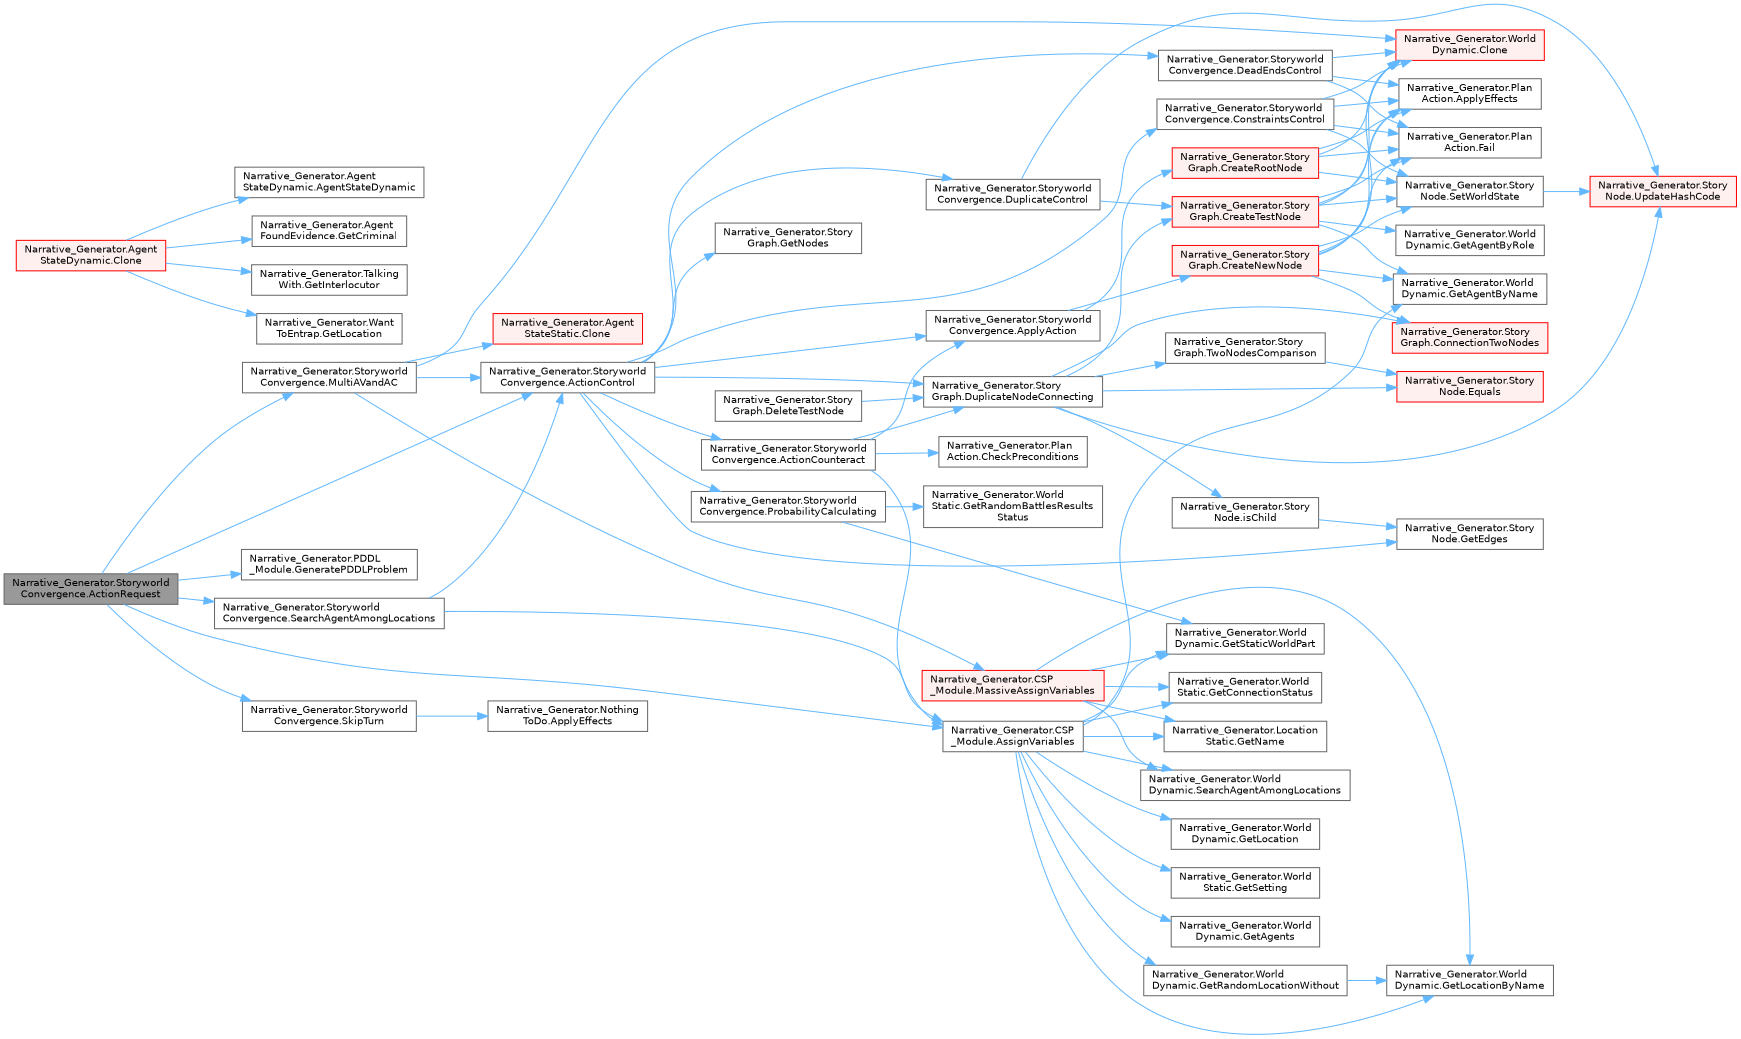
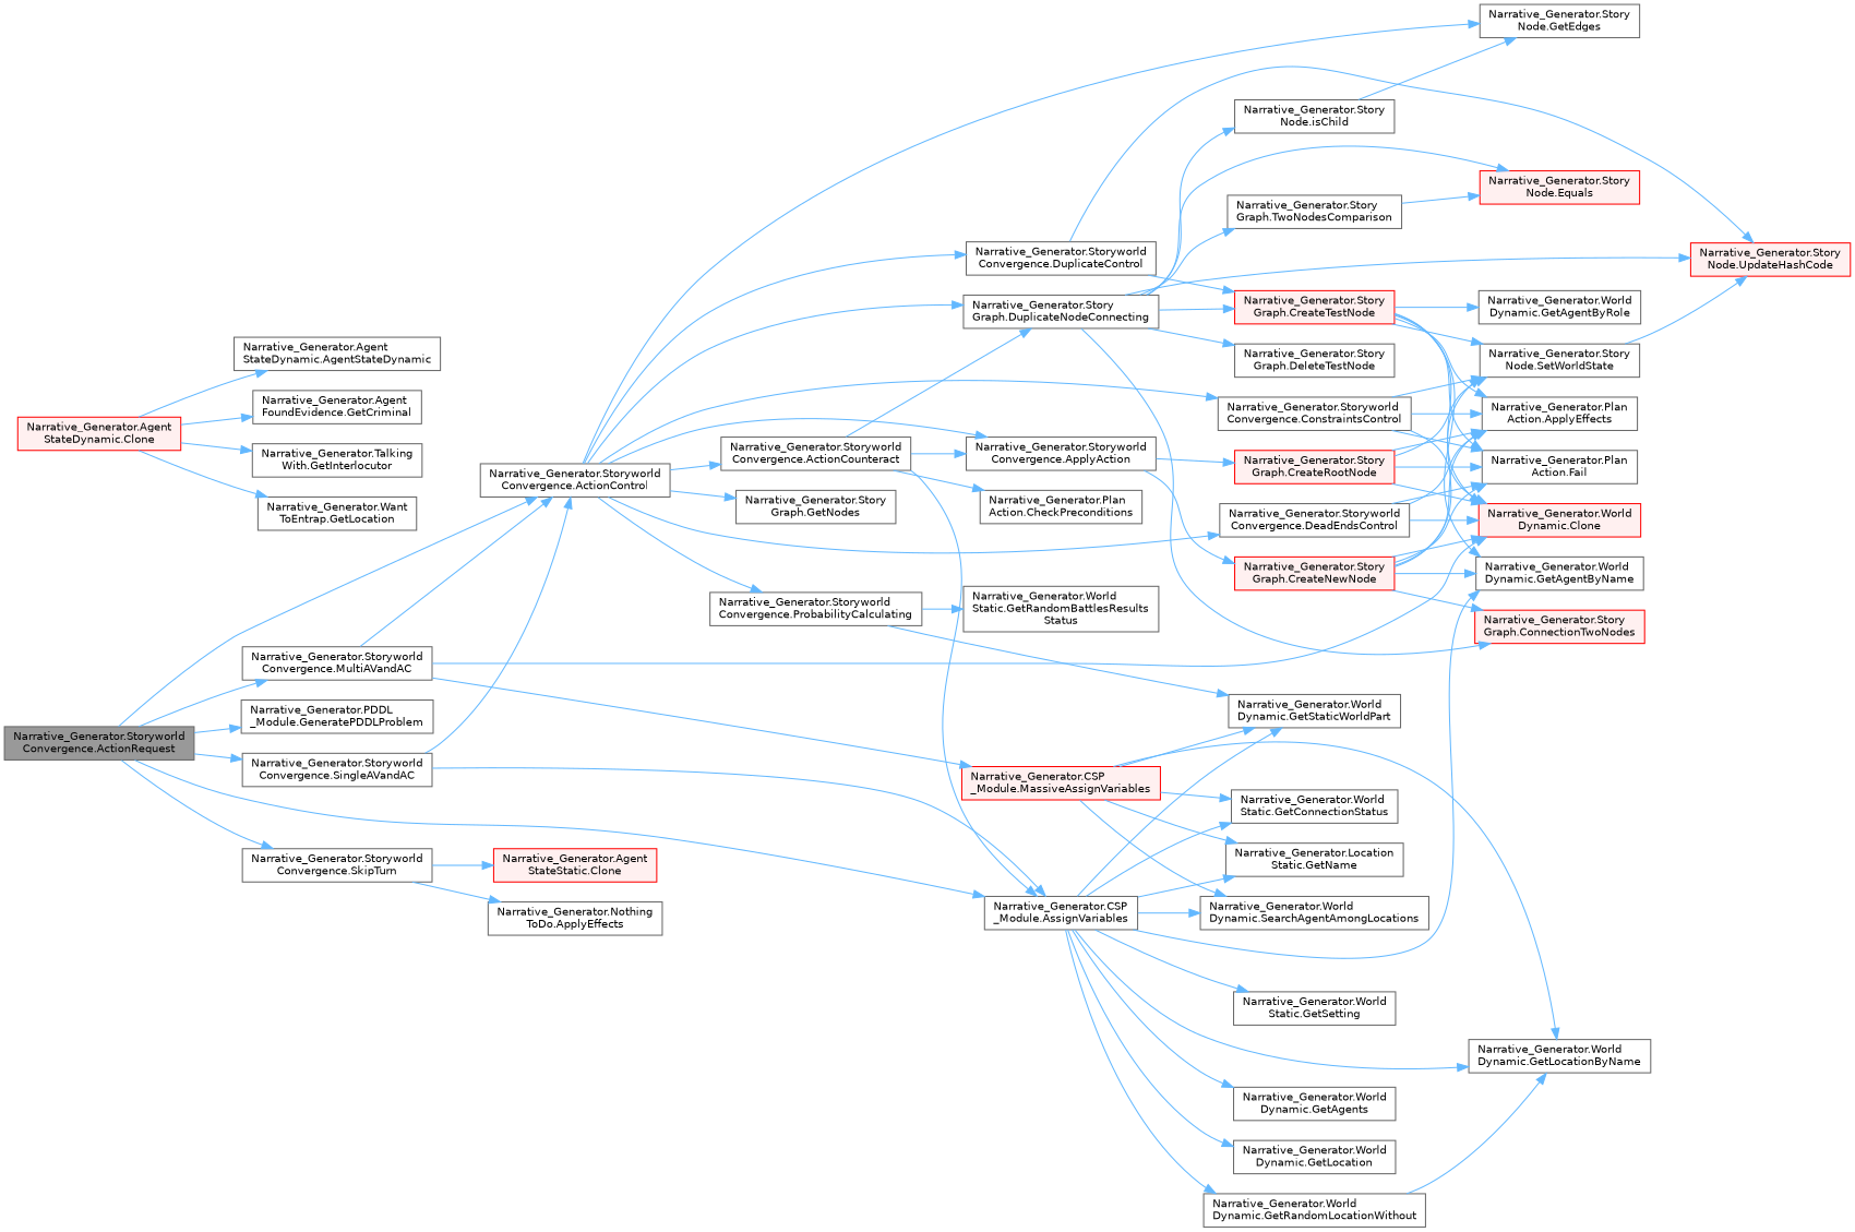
  digraph {
    rankdir=LR
    node [color=grey40 fillcolor=white fontname=Helvetica fontsize=10 shape=box style=filled]
    edge [color=steelblue1 fontname=Helvetica fontsize=10 labelfontname=Helvetica labelfontsize=10 style=solid]
    n1 [color=gray40 fillcolor=grey60 fontcolor=black height=0.2 label="Narrative_Generator.Storyworld\lConvergence.ActionRequest" width=0.4]
    n2 [height=0.2 label="Narrative_Generator.Storyworld\lConvergence.ActionControl" width=0.4]
    n3 [height=0.2 label="Narrative_Generator.CSP\l_Module.AssignVariables" width=0.4]
    n4 [height=0.2 label="Narrative_Generator.PDDL\l_Module.GeneratePDDLProblem" width=0.4]
    n5 [height=0.2 label="Narrative_Generator.Storyworld\lConvergence.MultiAVandAC" width=0.4]
-   n6 [height=0.2 label="Narrative_Generator.Storyworld\lConvergence.SearchAgentAmongLocations" width=0.4]
+   n6 [height=0.2 label="Narrative_Generator.Storyworld\lConvergence.SingleAVandAC" width=0.4]
    n7 [height=0.2 label="Narrative_Generator.Storyworld\lConvergence.SkipTurn" width=0.4]
    n8 [height=0.2 label="Narrative_Generator.Storyworld\lConvergence.ActionCounteract" width=0.4]
    n9 [height=0.2 label="Narrative_Generator.Storyworld\lConvergence.ApplyAction" width=0.4]
    n10 [height=0.2 label="Narrative_Generator.Story\lGraph.DuplicateNodeConnecting" width=0.4]
    n11 [height=0.2 label="Narrative_Generator.Story\lNode.GetEdges" width=0.4]
    n12 [height=0.2 label="Narrative_Generator.Storyworld\lConvergence.ConstraintsControl" width=0.4]
    n13 [height=0.2 label="Narrative_Generator.Storyworld\lConvergence.DeadEndsControl" width=0.4]
    n14 [height=0.2 label="Narrative_Generator.Storyworld\lConvergence.DuplicateControl" width=0.4]
    n15 [height=0.2 label="Narrative_Generator.Story\lGraph.GetNodes" width=0.4]
    n16 [height=0.2 label="Narrative_Generator.Storyworld\lConvergence.ProbabilityCalculating" width=0.4]
    n17 [height=0.2 label="Narrative_Generator.World\lDynamic.GetAgentByName" width=0.4]
    n18 [height=0.2 label="Narrative_Generator.World\lDynamic.GetAgents" width=0.4]
    n19 [height=0.2 label="Narrative_Generator.World\lStatic.GetConnectionStatus" width=0.4]
    n20 [height=0.2 label="Narrative_Generator.World\lDynamic.GetLocation" width=0.4]
    n21 [height=0.2 label="Narrative_Generator.World\lDynamic.GetLocationByName" width=0.4]
    n22 [height=0.2 label="Narrative_Generator.Location\lStatic.GetName" width=0.4]
    n23 [height=0.2 label="Narrative_Generator.World\lDynamic.GetRandomLocationWithout" width=0.4]
    n24 [height=0.2 label="Narrative_Generator.World\lStatic.GetSetting" width=0.4]
    n25 [height=0.2 label="Narrative_Generator.World\lDynamic.GetStaticWorldPart" width=0.4]
    n26 [height=0.2 label="Narrative_Generator.World\lDynamic.SearchAgentAmongLocations" width=0.4]
    n27 [color=red fillcolor="#FFF0F0" height=0.2 label="Narrative_Generator.World\lDynamic.Clone" width=0.4]
    n28 [color=red fillcolor="#FFF0F0" height=0.2 label="Narrative_Generator.Agent\lStateStatic.Clone" width=0.4]
    n29 [color=red fillcolor="#FFF0F0" height=0.2 label="Narrative_Generator.CSP\l_Module.MassiveAssignVariables" width=0.4]
    n30 [height=0.2 label="Narrative_Generator.Nothing\lToDo.ApplyEffects" width=0.4]
    n31 [height=0.2 label="Narrative_Generator.Plan\lAction.CheckPreconditions" width=0.4]
    n32 [color=red fillcolor="#FFF0F0" height=0.2 label="Narrative_Generator.Story\lGraph.CreateNewNode" width=0.4]
    n33 [color=red fillcolor="#FFF0F0" height=0.2 label="Narrative_Generator.Story\lGraph.CreateRootNode" width=0.4]
    n34 [color=red fillcolor="#FFF0F0" height=0.2 label="Narrative_Generator.Story\lGraph.ConnectionTwoNodes" width=0.4]
    n35 [color=red fillcolor="#FFF0F0" height=0.2 label="Narrative_Generator.Story\lNode.UpdateHashCode" width=0.4]
    n36 [color=red fillcolor="#FFF0F0" height=0.2 label="Narrative_Generator.Story\lGraph.CreateTestNode" width=0.4]
    n37 [height=0.2 label="Narrative_Generator.Story\lGraph.DeleteTestNode" width=0.4]
    n38 [color=red fillcolor="#FFF0F0" height=0.2 label="Narrative_Generator.Story\lNode.Equals" width=0.4]
    n39 [height=0.2 label="Narrative_Generator.Story\lNode.isChild" width=0.4]
    n40 [height=0.2 label="Narrative_Generator.Story\lGraph.TwoNodesComparison" width=0.4]
    n41 [height=0.2 label="Narrative_Generator.Plan\lAction.ApplyEffects" width=0.4]
    n42 [height=0.2 label="Narrative_Generator.Plan\lAction.Fail" width=0.4]
    n43 [height=0.2 label="Narrative_Generator.Story\lNode.SetWorldState" width=0.4]
    n44 [height=0.2 label="Narrative_Generator.World\lStatic.GetRandomBattlesResults\lStatus" width=0.4]
    n45 [height=0.2 label="Narrative_Generator.World\lDynamic.GetAgentByRole" width=0.4]
    n46 [color=red fillcolor="#FFF0F0" height=0.2 label="Narrative_Generator.Agent\lStateDynamic.Clone" width=0.4]
    n47 [height=0.2 label="Narrative_Generator.Agent\lStateDynamic.AgentStateDynamic" width=0.4]
    n48 [height=0.2 label="Narrative_Generator.Agent\lFoundEvidence.GetCriminal" width=0.4]
    n49 [height=0.2 label="Narrative_Generator.Talking\lWith.GetInterlocutor" width=0.4]
    n50 [height=0.2 label="Narrative_Generator.Want\lToEntrap.GetLocation" width=0.4]
    n1 -> n2
    n1 -> n3
    n1 -> n4
    n1 -> n5
    n1 -> n6
    n1 -> n7
    n2 -> n8
    n2 -> n9
    n2 -> n10
    n2 -> n11
    n2 -> n12
    n2 -> n13
    n2 -> n14
    n2 -> n15
    n2 -> n16
    n3 -> n17
    n3 -> n18
    n3 -> n19
    n3 -> n20
    n3 -> n21
    n3 -> n22
    n3 -> n23
    n3 -> n24
    n3 -> n25
    n3 -> n26
    n5 -> n2
    n5 -> n27
-   n5 -> n28
+   n7 -> n28
    n5 -> n29
    n6 -> n2
    n6 -> n3
    n7 -> n30
    n8 -> n3
    n8 -> n9
    n8 -> n10
    n8 -> n31
    n9 -> n32
    n9 -> n33
    n10 -> n34
    n10 -> n35
    n10 -> n36
-   n37 -> n10
+   n10 -> n37
    n10 -> n38
    n10 -> n39
    n10 -> n40
    n12 -> n27
    n12 -> n41
    n12 -> n42
    n12 -> n43
    n13 -> n27
    n13 -> n41
    n13 -> n42
    n14 -> n35
    n14 -> n36
    n16 -> n25
    n16 -> n44
    n23 -> n21
    n29 -> n19
    n29 -> n21
    n29 -> n22
    n29 -> n25
    n29 -> n26
    n32 -> n17
    n32 -> n27
    n32 -> n34
    n32 -> n41
    n32 -> n42
    n32 -> n43
    n33 -> n27
    n33 -> n41
    n33 -> n42
    n33 -> n43
    n36 -> n17
    n36 -> n27
    n36 -> n41
    n36 -> n42
    n36 -> n43
    n36 -> n45
    n39 -> n11
    n40 -> n38
    n43 -> n35
    n46 -> n47
    n46 -> n48
    n46 -> n49
    n46 -> n50
  }
